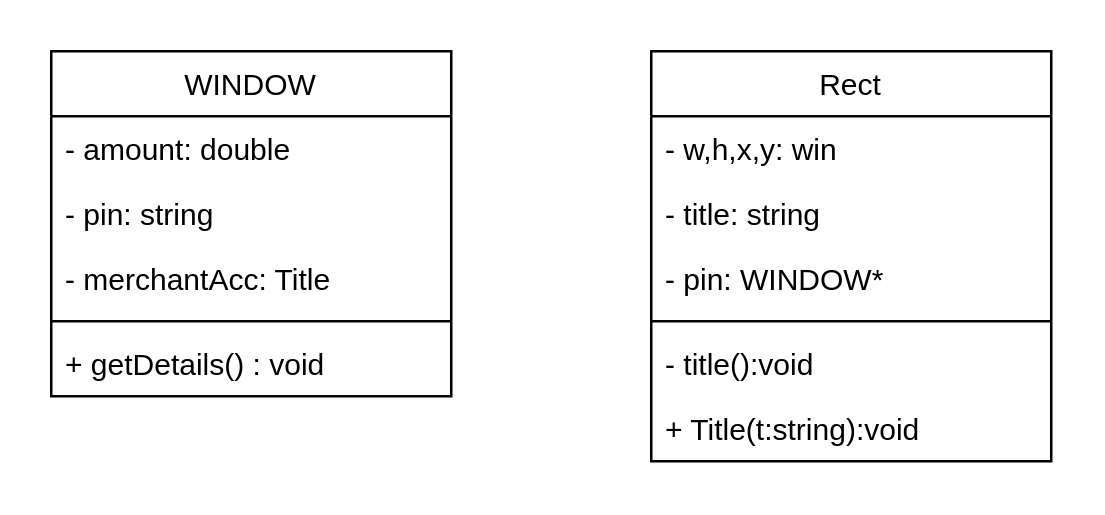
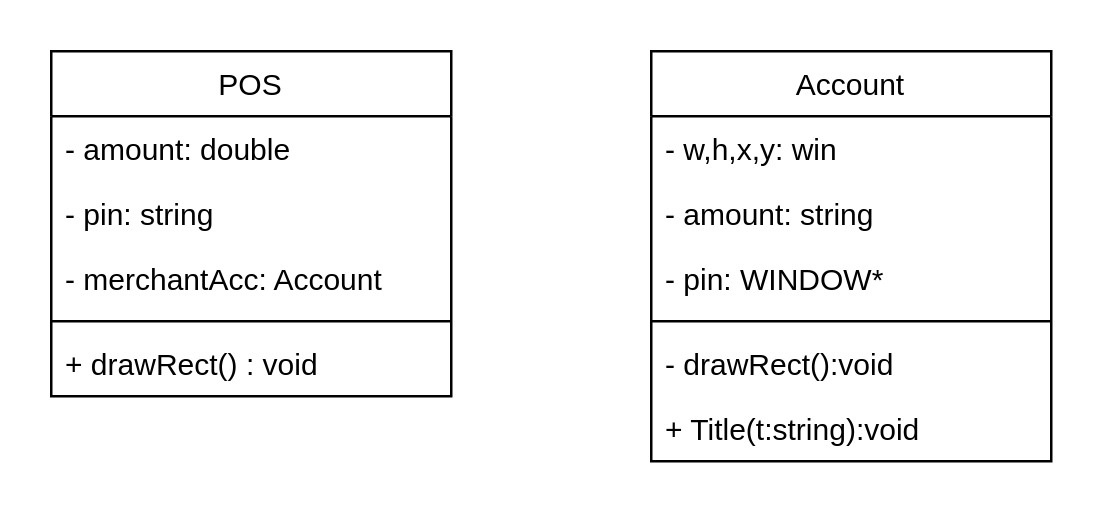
  <mxCell id="0" />
  <mxCell id="1" parent="0" />
- <mxCell id="2" value="WINDOW" style="swimlane;fontStyle=0;align=center;verticalAlign=top;childLayout=stackLayout;horizontal=1;startSize=26;horizontalStack=0;resizeParent=1;resizeLast=0;collapsible=1;marginBottom=0;rounded=0;shadow=0;strokeWidth=1;" parent="1" vertex="1"><mxGeometry x="20" y="20" width="160" height="138" as="geometry"><mxRectangle x="230" y="140" width="160" height="26" as="alternateBounds" /></mxGeometry></mxCell>
+ <mxCell id="2" value="POS" style="swimlane;fontStyle=0;align=center;verticalAlign=top;childLayout=stackLayout;horizontal=1;startSize=26;horizontalStack=0;resizeParent=1;resizeLast=0;collapsible=1;marginBottom=0;rounded=0;shadow=0;strokeWidth=1;" parent="1" vertex="1"><mxGeometry x="20" y="20" width="160" height="138" as="geometry"><mxRectangle x="230" y="140" width="160" height="26" as="alternateBounds" /></mxGeometry></mxCell>
  <mxCell id="3" value="- amount: double" style="text;align=left;verticalAlign=top;spacingLeft=4;spacingRight=4;overflow=hidden;rotatable=0;points=[[0,0.5],[1,0.5]];portConstraint=eastwest;rounded=0;shadow=0;html=0;" parent="2" vertex="1"><mxGeometry y="26" width="160" height="26" as="geometry" /></mxCell>
  <mxCell id="4" value="- pin: string" style="text;align=left;verticalAlign=top;spacingLeft=4;spacingRight=4;overflow=hidden;rotatable=0;points=[[0,0.5],[1,0.5]];portConstraint=eastwest;rounded=0;shadow=0;html=0;" parent="2" vertex="1"><mxGeometry y="52" width="160" height="26" as="geometry" /></mxCell>
- <mxCell id="5" value="- merchantAcc: Title" style="text;align=left;verticalAlign=top;spacingLeft=4;spacingRight=4;overflow=hidden;rotatable=0;points=[[0,0.5],[1,0.5]];portConstraint=eastwest;rounded=0;shadow=0;html=0;" parent="2" vertex="1"><mxGeometry y="78" width="160" height="26" as="geometry" /></mxCell>
+ <mxCell id="5" value="- merchantAcc: Account" style="text;align=left;verticalAlign=top;spacingLeft=4;spacingRight=4;overflow=hidden;rotatable=0;points=[[0,0.5],[1,0.5]];portConstraint=eastwest;rounded=0;shadow=0;html=0;" parent="2" vertex="1"><mxGeometry y="78" width="160" height="26" as="geometry" /></mxCell>
  <mxCell id="6" value="" style="line;html=1;strokeWidth=1;align=left;verticalAlign=middle;spacingTop=-1;spacingLeft=3;spacingRight=3;rotatable=0;labelPosition=right;points=[];portConstraint=eastwest;" parent="2" vertex="1"><mxGeometry y="104" width="160" height="8" as="geometry" /></mxCell>
- <mxCell id="7" value="+ getDetails() : void" style="text;align=left;verticalAlign=top;spacingLeft=4;spacingRight=4;overflow=hidden;rotatable=0;points=[[0,0.5],[1,0.5]];portConstraint=eastwest;" parent="2" vertex="1"><mxGeometry y="112" width="160" height="26" as="geometry" /></mxCell>
- <mxCell id="8" value="Rect" style="swimlane;fontStyle=0;align=center;verticalAlign=top;childLayout=stackLayout;horizontal=1;startSize=26;horizontalStack=0;resizeParent=1;resizeLast=0;collapsible=1;marginBottom=0;rounded=0;shadow=0;strokeWidth=1;" parent="1" vertex="1"><mxGeometry x="260" y="20" width="160" height="164" as="geometry"><mxRectangle x="230" y="140" width="160" height="26" as="alternateBounds" /></mxGeometry></mxCell>
+ <mxCell id="7" value="+ drawRect() : void" style="text;align=left;verticalAlign=top;spacingLeft=4;spacingRight=4;overflow=hidden;rotatable=0;points=[[0,0.5],[1,0.5]];portConstraint=eastwest;" parent="2" vertex="1"><mxGeometry y="112" width="160" height="26" as="geometry" /></mxCell>
+ <mxCell id="8" value="Account" style="swimlane;fontStyle=0;align=center;verticalAlign=top;childLayout=stackLayout;horizontal=1;startSize=26;horizontalStack=0;resizeParent=1;resizeLast=0;collapsible=1;marginBottom=0;rounded=0;shadow=0;strokeWidth=1;" parent="1" vertex="1"><mxGeometry x="260" y="20" width="160" height="164" as="geometry"><mxRectangle x="230" y="140" width="160" height="26" as="alternateBounds" /></mxGeometry></mxCell>
  <mxCell id="9" value="- w,h,x,y: win" style="text;align=left;verticalAlign=top;spacingLeft=4;spacingRight=4;overflow=hidden;rotatable=0;points=[[0,0.5],[1,0.5]];portConstraint=eastwest;rounded=0;shadow=0;html=0;" parent="8" vertex="1"><mxGeometry y="26" width="160" height="26" as="geometry" /></mxCell>
- <mxCell id="10" value="- title: string" style="text;align=left;verticalAlign=top;spacingLeft=4;spacingRight=4;overflow=hidden;rotatable=0;points=[[0,0.5],[1,0.5]];portConstraint=eastwest;rounded=0;shadow=0;html=0;" parent="8" vertex="1"><mxGeometry y="52" width="160" height="26" as="geometry" /></mxCell>
+ <mxCell id="10" value="- amount: string" style="text;align=left;verticalAlign=top;spacingLeft=4;spacingRight=4;overflow=hidden;rotatable=0;points=[[0,0.5],[1,0.5]];portConstraint=eastwest;rounded=0;shadow=0;html=0;" parent="8" vertex="1"><mxGeometry y="52" width="160" height="26" as="geometry" /></mxCell>
  <mxCell id="11" value="- pin: WINDOW*" style="text;align=left;verticalAlign=top;spacingLeft=4;spacingRight=4;overflow=hidden;rotatable=0;points=[[0,0.5],[1,0.5]];portConstraint=eastwest;rounded=0;shadow=0;html=0;" parent="8" vertex="1"><mxGeometry y="78" width="160" height="26" as="geometry" /></mxCell>
  <mxCell id="12" value="" style="line;html=1;strokeWidth=1;align=left;verticalAlign=middle;spacingTop=-1;spacingLeft=3;spacingRight=3;rotatable=0;labelPosition=right;points=[];portConstraint=eastwest;" parent="8" vertex="1"><mxGeometry y="104" width="160" height="8" as="geometry" /></mxCell>
- <mxCell id="13" value="- title():void" style="text;align=left;verticalAlign=top;spacingLeft=4;spacingRight=4;overflow=hidden;rotatable=0;points=[[0,0.5],[1,0.5]];portConstraint=eastwest;" parent="8" vertex="1"><mxGeometry y="112" width="160" height="26" as="geometry" /></mxCell>
+ <mxCell id="13" value="- drawRect():void" style="text;align=left;verticalAlign=top;spacingLeft=4;spacingRight=4;overflow=hidden;rotatable=0;points=[[0,0.5],[1,0.5]];portConstraint=eastwest;" parent="8" vertex="1"><mxGeometry y="112" width="160" height="26" as="geometry" /></mxCell>
  <mxCell id="14" value="+ Title(t:string):void" style="text;align=left;verticalAlign=top;spacingLeft=4;spacingRight=4;overflow=hidden;rotatable=0;points=[[0,0.5],[1,0.5]];portConstraint=eastwest;" parent="8" vertex="1"><mxGeometry y="138" width="160" height="26" as="geometry" /></mxCell>
